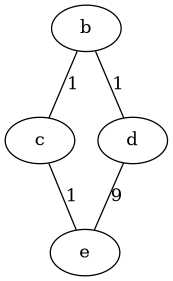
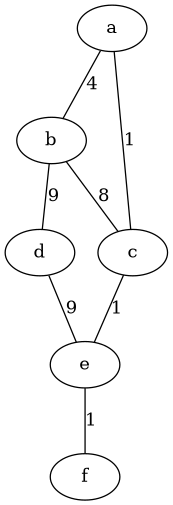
  graph {
+   a
    b
    c
    d
    e
-   b -- c [label=1]
-   b -- d [label=1]
+   f
+   a -- b [label=4]
+   a -- c [label=1]
+   b -- c [label=8]
+   b -- d [label=9]
    c -- e [label=1]
    d -- e [label=9]
+   e -- f [label=1]
  }
